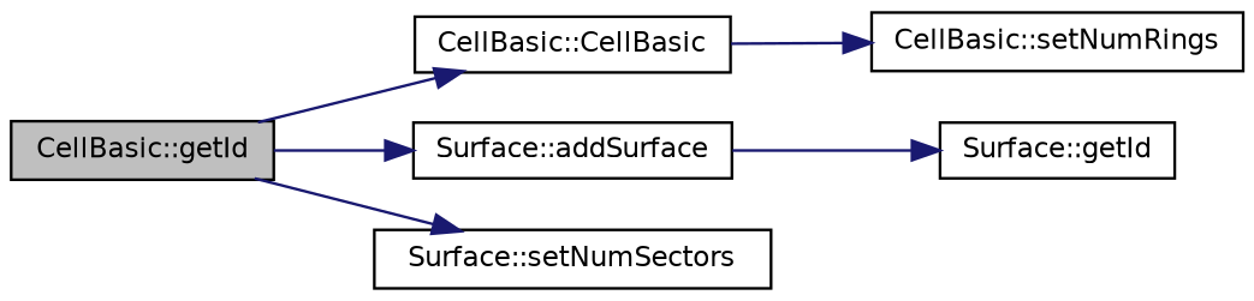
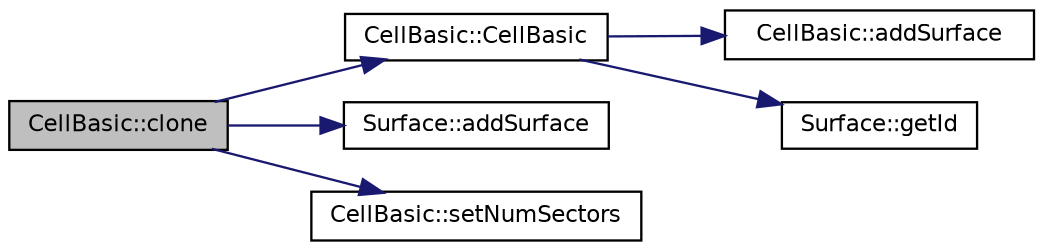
  digraph {
    rankdir=LR
    node [color=black fillcolor=white fontname=Helvetica fontsize=10 shape=record style=filled]
    edge [color=midnightblue fontname=Helvetica fontsize=10 labelfontname=Helvetica labelfontsize=10 style=solid]
-   n1 [fillcolor=grey75 fontcolor=black height=0.2 label="CellBasic::getId" width=0.4]
+   n1 [fillcolor=grey75 fontcolor=black height=0.2 label="CellBasic::clone" width=0.4]
    n2 [height=0.2 label="CellBasic::CellBasic" width=0.4]
    n3 [height=0.2 label="Surface::addSurface" width=0.4]
-   n4 [height=0.2 label="Surface::setNumSectors" width=0.4]
-   n5 [height=0.2 label="CellBasic::setNumRings" width=0.4]
+   n4 [height=0.2 label="CellBasic::setNumSectors" width=0.4]
+   n5 [height=0.2 label="CellBasic::addSurface" width=0.4]
    n6 [height=0.2 label="Surface::getId" width=0.4]
    n1 -> n2
    n1 -> n3
    n1 -> n4
    n2 -> n5
-   n3 -> n6
+   n2 -> n6
  }
